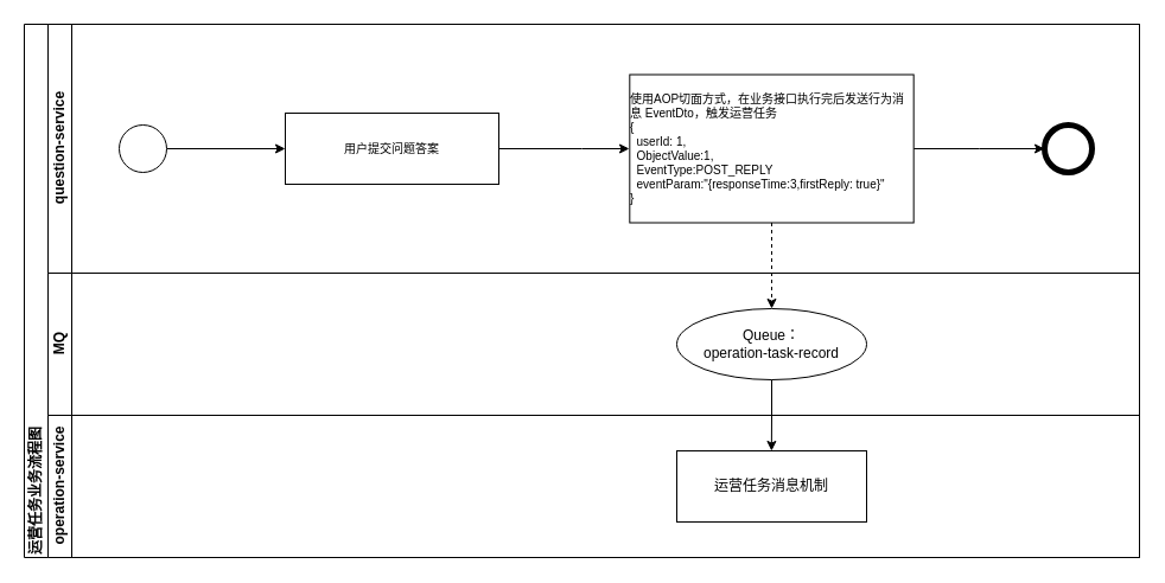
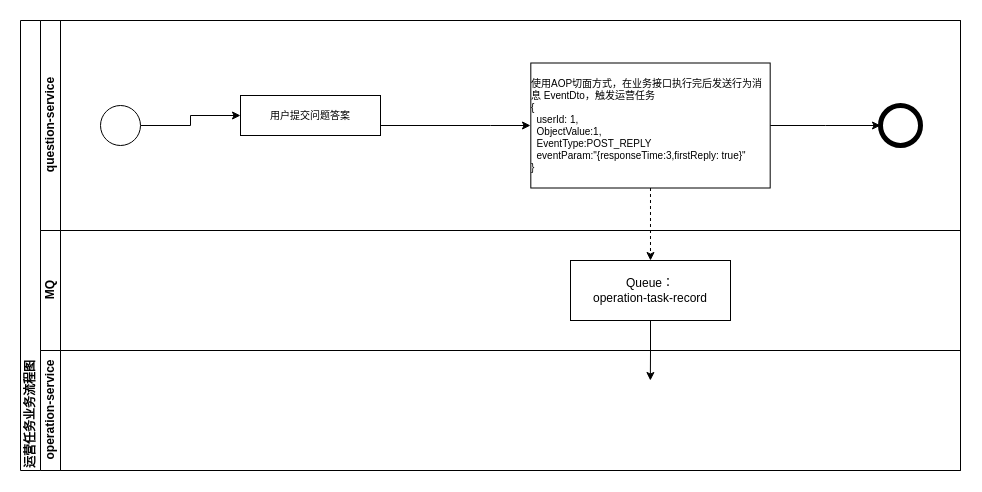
  <mxCell id="0" />
  <mxCell id="1" parent="0" />
  <mxCell id="2" value="运营任务业务流程图" style="swimlane;html=1;childLayout=stackLayout;resizeParent=1;resizeParentMax=0;horizontal=0;startSize=20;horizontalStack=0;align=left;shadow=0;" parent="1" vertex="1"><mxGeometry x="20" y="20" width="940" height="450" as="geometry" /></mxCell>
  <mxCell id="3" value="question-service" style="swimlane;html=1;startSize=20;horizontal=0;" parent="2" vertex="1"><mxGeometry x="20" width="920" height="210" as="geometry" /></mxCell>
  <mxCell id="4" value="" style="edgeStyle=orthogonalEdgeStyle;rounded=0;orthogonalLoop=1;jettySize=auto;html=1;" parent="3" source="5" target="6" edge="1"><mxGeometry relative="1" as="geometry" /></mxCell>
  <mxCell id="5" value="" style="ellipse;whiteSpace=wrap;html=1;" parent="3" vertex="1"><mxGeometry x="60" y="85" width="40" height="40" as="geometry" /></mxCell>
- <mxCell id="6" value="&lt;font style=&quot;font-size: 10px;&quot;&gt;用户提交问题答案&lt;/font&gt;" style="rounded=0;whiteSpace=wrap;html=1;fontFamily=Helvetica;fontSize=12;fontColor=#000000;align=center;" parent="3" vertex="1"><mxGeometry x="200" y="75" width="180" height="60" as="geometry" /></mxCell>
+ <mxCell id="6" value="&lt;font style=&quot;font-size: 10px;&quot;&gt;用户提交问题答案&lt;/font&gt;" style="rounded=0;whiteSpace=wrap;html=1;fontFamily=Helvetica;fontSize=12;fontColor=#000000;align=center;" parent="3" vertex="1"><mxGeometry x="200" y="75" width="140" height="40" as="geometry" /></mxCell>
  <mxCell id="7" value="" style="edgeStyle=orthogonalEdgeStyle;rounded=0;orthogonalLoop=1;jettySize=auto;html=1;fontSize=10;exitX=1;exitY=0.5;exitDx=0;exitDy=0;" parent="3" source="8" edge="1"><mxGeometry relative="1" as="geometry"><mxPoint x="840" y="105" as="targetPoint" /></mxGeometry></mxCell>
  <mxCell id="8" value="&lt;div style=&quot;text-align: left;&quot;&gt;&lt;/div&gt;&lt;span style=&quot;background-color: initial; font-size: 10px;&quot;&gt;&lt;div style=&quot;text-align: left;&quot;&gt;&lt;span style=&quot;background-color: initial;&quot;&gt;使用AOP切面方式，在业务接口执行完后发送行为消息 EventDto，触发运营任务&lt;/span&gt;&lt;/div&gt;&lt;/span&gt;&lt;span style=&quot;background-color: initial; font-size: 10px;&quot;&gt;&lt;div style=&quot;text-align: left;&quot;&gt;&lt;span style=&quot;background-color: initial;&quot;&gt;{&lt;/span&gt;&lt;/div&gt;&lt;/span&gt;&lt;span style=&quot;background-color: initial; font-size: 10px;&quot;&gt;&lt;div style=&quot;text-align: left;&quot;&gt;&lt;span style=&quot;background-color: initial;&quot;&gt;&amp;nbsp; userId: 1,&lt;/span&gt;&lt;/div&gt;&lt;/span&gt;&lt;span style=&quot;background-color: initial; font-size: 10px;&quot;&gt;&lt;div style=&quot;text-align: left;&quot;&gt;&lt;span style=&quot;background-color: initial;&quot;&gt;&amp;nbsp; ObjectValue:1,&lt;/span&gt;&lt;/div&gt;&lt;/span&gt;&lt;span style=&quot;background-color: initial; font-size: 10px;&quot;&gt;&lt;div style=&quot;text-align: left;&quot;&gt;&lt;span style=&quot;background-color: initial;&quot;&gt;&amp;nbsp; EventType:&lt;/span&gt;POST_REPLY&lt;/div&gt;&lt;/span&gt;&lt;span style=&quot;font-size: 10px; background-color: initial;&quot;&gt;&lt;div style=&quot;text-align: left;&quot;&gt;&lt;span style=&quot;background-color: initial;&quot;&gt;&amp;nbsp; eventParam:&quot;{responseTime:3,firstReply: true}&lt;/span&gt;&lt;span style=&quot;background-color: initial; border-color: var(--border-color);&quot;&gt;&quot;&lt;/span&gt;&lt;/div&gt;&lt;/span&gt;&lt;font style=&quot;font-size: 10px;&quot;&gt;&lt;div style=&quot;text-align: left;&quot;&gt;&lt;span style=&quot;background-color: initial;&quot;&gt;}&lt;/span&gt;&lt;/div&gt;&lt;/font&gt;" style="rounded=0;whiteSpace=wrap;html=1;fontFamily=Helvetica;fontSize=12;fontColor=#000000;align=center;" parent="3" vertex="1"><mxGeometry x="490.31" y="42.5" width="239.37" height="125" as="geometry" /></mxCell>
  <mxCell id="9" value="" style="endArrow=classic;html=1;rounded=0;fontSize=10;exitX=1;exitY=0.5;exitDx=0;exitDy=0;edgeStyle=orthogonalEdgeStyle;" parent="3" source="6" edge="1"><mxGeometry width="50" height="50" relative="1" as="geometry"><mxPoint x="420" y="105" as="sourcePoint" /><mxPoint x="490" y="105" as="targetPoint" /><Array as="points"><mxPoint x="450" y="105" /><mxPoint x="450" y="105" /></Array></mxGeometry></mxCell>
  <mxCell id="10" value="" style="shape=ellipse;html=1;dashed=0;whitespace=wrap;aspect=fixed;strokeWidth=5;perimeter=ellipsePerimeter;" parent="3" vertex="1"><mxGeometry x="840" y="85" width="40" height="40" as="geometry" /></mxCell>
  <mxCell id="11" value="MQ" style="swimlane;html=1;startSize=20;horizontal=0;" parent="2" vertex="1"><mxGeometry x="20" y="210" width="920" height="120" as="geometry" /></mxCell>
- <mxCell id="12" value="Queue：&lt;br&gt;operation-task-record" style="ellipse;whiteSpace=wrap;html=1;fontFamily=Helvetica;fontSize=12;fontColor=#000000;align=center;" parent="11" vertex="1"><mxGeometry x="530" y="30" width="160" height="60" as="geometry" /></mxCell>
+ <mxCell id="12" value="Queue：&lt;br&gt;operation-task-record" style="rounded=0;whiteSpace=wrap;html=1;fontFamily=Helvetica;fontSize=12;fontColor=#000000;align=center;" parent="11" vertex="1"><mxGeometry x="530" y="30" width="160" height="60" as="geometry" /></mxCell>
  <mxCell id="13" value="" style="edgeStyle=orthogonalEdgeStyle;rounded=0;orthogonalLoop=1;jettySize=auto;html=1;fontSize=10;dashed=1;exitX=0.5;exitY=1;exitDx=0;exitDy=0;" parent="2" source="8" target="12" edge="1"><mxGeometry relative="1" as="geometry" /></mxCell>
  <mxCell id="14" value="" style="edgeStyle=orthogonalEdgeStyle;rounded=0;orthogonalLoop=1;jettySize=auto;html=1;fontSize=10;entryX=0.602;entryY=0;entryDx=0;entryDy=0;entryPerimeter=0;" parent="2" source="12" edge="1"><mxGeometry relative="1" as="geometry"><Array as="points" /><mxPoint x="629.86" y="360" as="targetPoint" /></mxGeometry></mxCell>
  <mxCell id="15" value="operation-service" style="swimlane;html=1;startSize=20;horizontal=0;" parent="2" vertex="1"><mxGeometry x="20" y="330" width="920" height="120" as="geometry" /></mxCell>
- <mxCell id="16" value="运营任务消息机制" style="rounded=0;whiteSpace=wrap;html=1;" parent="15" vertex="1"><mxGeometry x="530" y="30" width="160" height="60" as="geometry" /></mxCell>
